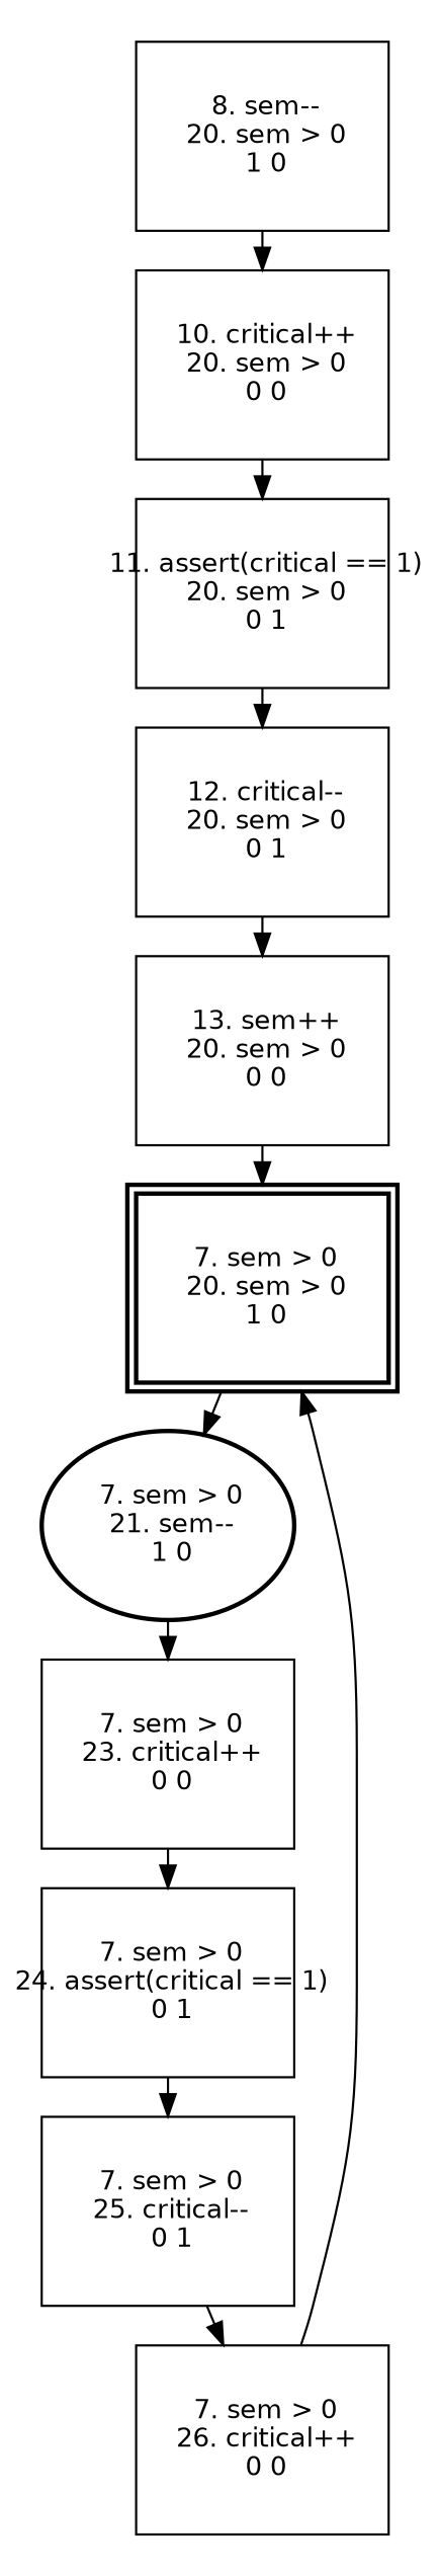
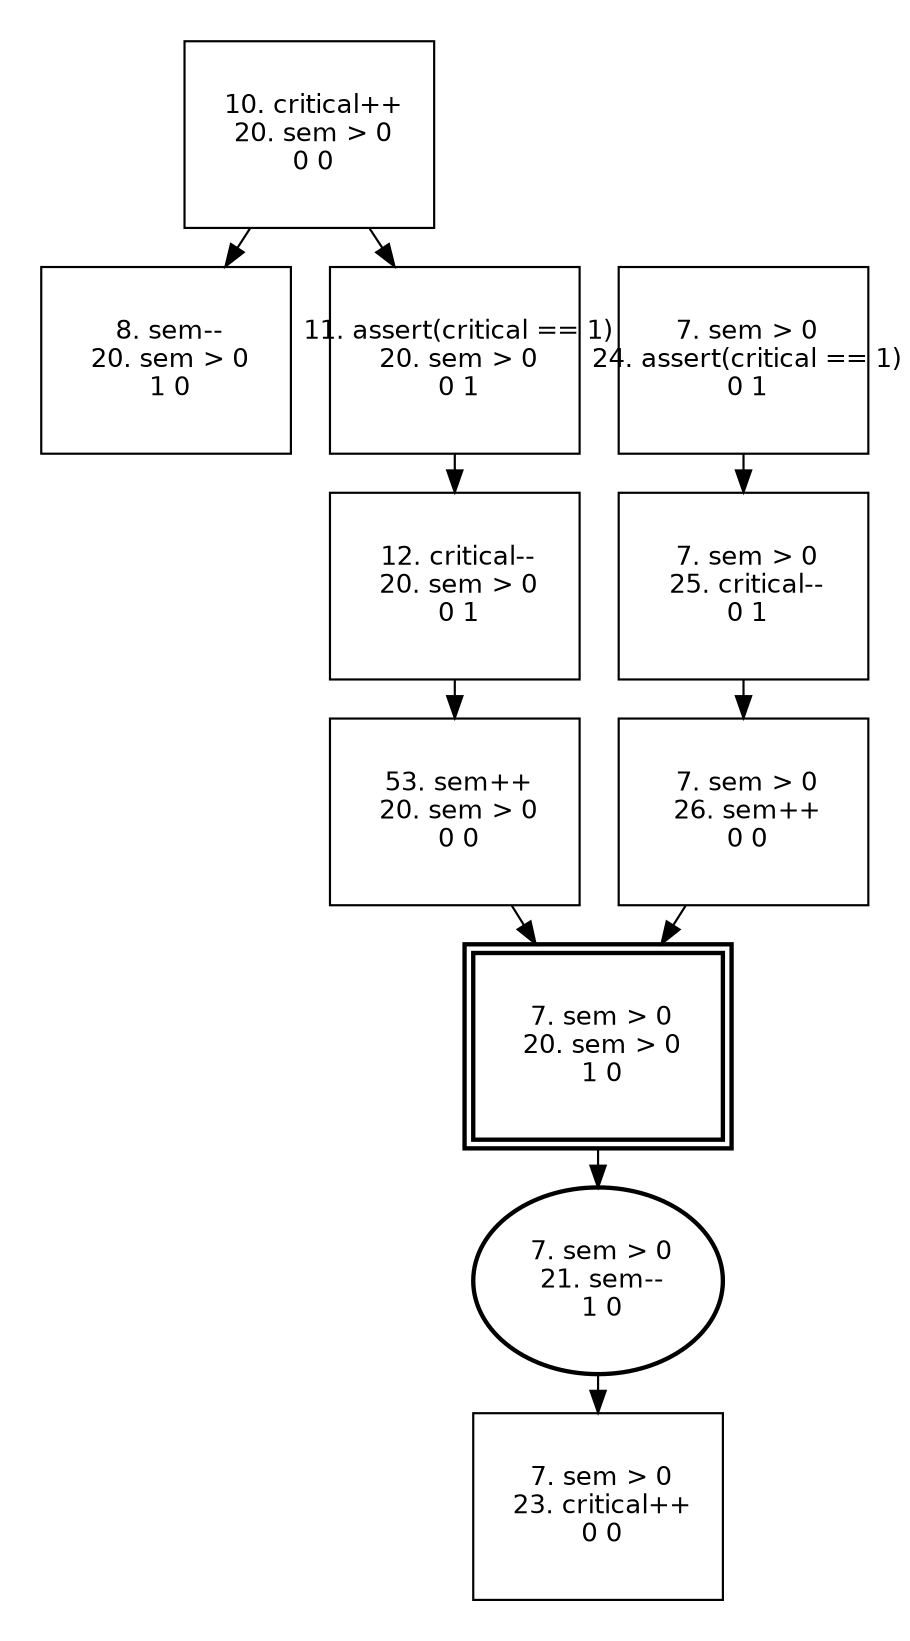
  digraph {
    ranksep=.25
    node [fixedsize=true fontname=Helvetica fontsize=12 shape=box]
    n1 [height=1.2 label=" 7. sem > 0\n 20. sem > 0\n 1 0\n" peripheries=2 style=bold width=1.6]
    n2 [height=1.2 label=" 7. sem > 0\n 21. sem--\n 1 0\n" shape=ellipse style=bold width=1.6]
    n3 [height=1.2 label=" 8. sem--\n 20. sem > 0\n 1 0\n" width=1.6]
    n4 [height=1.2 label=" 10. critical++\n 20. sem > 0\n 0 0\n" width=1.6]
    n5 [height=1.2 label=" 7. sem > 0\n 23. critical++\n 0 0\n" width=1.6]
    n6 [height=1.2 label=" 11. assert(critical == 1)\n 20. sem > 0\n 0 1\n" width=1.6]
    n7 [height=1.2 label=" 12. critical--\n 20. sem > 0\n 0 1\n" width=1.6]
-   n8 [height=1.2 label=" 13. sem++\n 20. sem > 0\n 0 0\n" width=1.6]
+   n8 [height=1.2 label=" 53. sem++\n 20. sem > 0\n 0 0\n" width=1.6]
    n9 [height=1.2 label=" 7. sem > 0\n 24. assert(critical == 1)\n 0 1\n" width=1.6]
    n10 [height=1.2 label=" 7. sem > 0\n 25. critical--\n 0 1\n" width=1.6]
-   n11 [height=1.2 label=" 7. sem > 0\n 26. critical++\n 0 0\n" width=1.6]
+   n11 [height=1.2 label=" 7. sem > 0\n 26. sem++\n 0 0\n" width=1.6]
    n1 -> n2
    n2 -> n5
-   n3 -> n4
+   n4 -> n3
    n4 -> n6
-   n5 -> n9
    n6 -> n7
    n7 -> n8
    n8 -> n1
    n9 -> n10
    n10 -> n11
    n11 -> n1
  }
